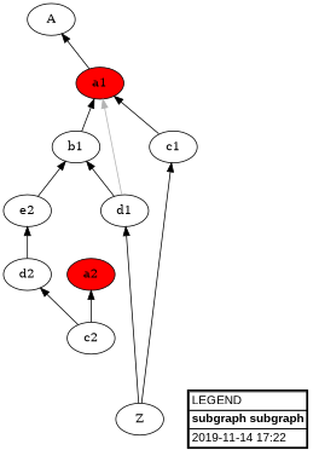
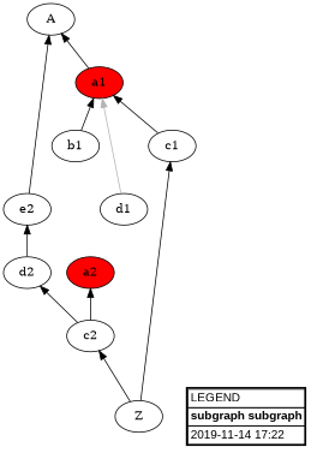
  digraph {
    rankdir=BT
    Z
    c2
    c1
    a2 [fillcolor=red style=filled]
    d2
    a1 [fillcolor=red style=filled]
    e2
    A
    b1
    d1
    n11 [fillcolor="#ffffff" fontname="Verdana,Arial,Sans-Serif" label=<<table border="2" cellborder="1" cellspacing="0" id="LEGEND"><tr><td align="left">LEGEND</td></tr><tr><td align="left"><b>subgraph subgraph</b></td></tr><tr><td align="left">2019-11-14 17:22</td></tr></table>> shape=plaintext style=filled]
-   Z -> d1
+   Z -> c2
    Z -> c1
    c2 -> a2
    c2 -> d2
    c1 -> a1
    d2 -> e2
    a1 -> A
-   e2 -> b1
+   e2 -> A
    b1 -> a1
    d1 -> a1 [color="#b3b3b3"]
-   d1 -> b1
  }
